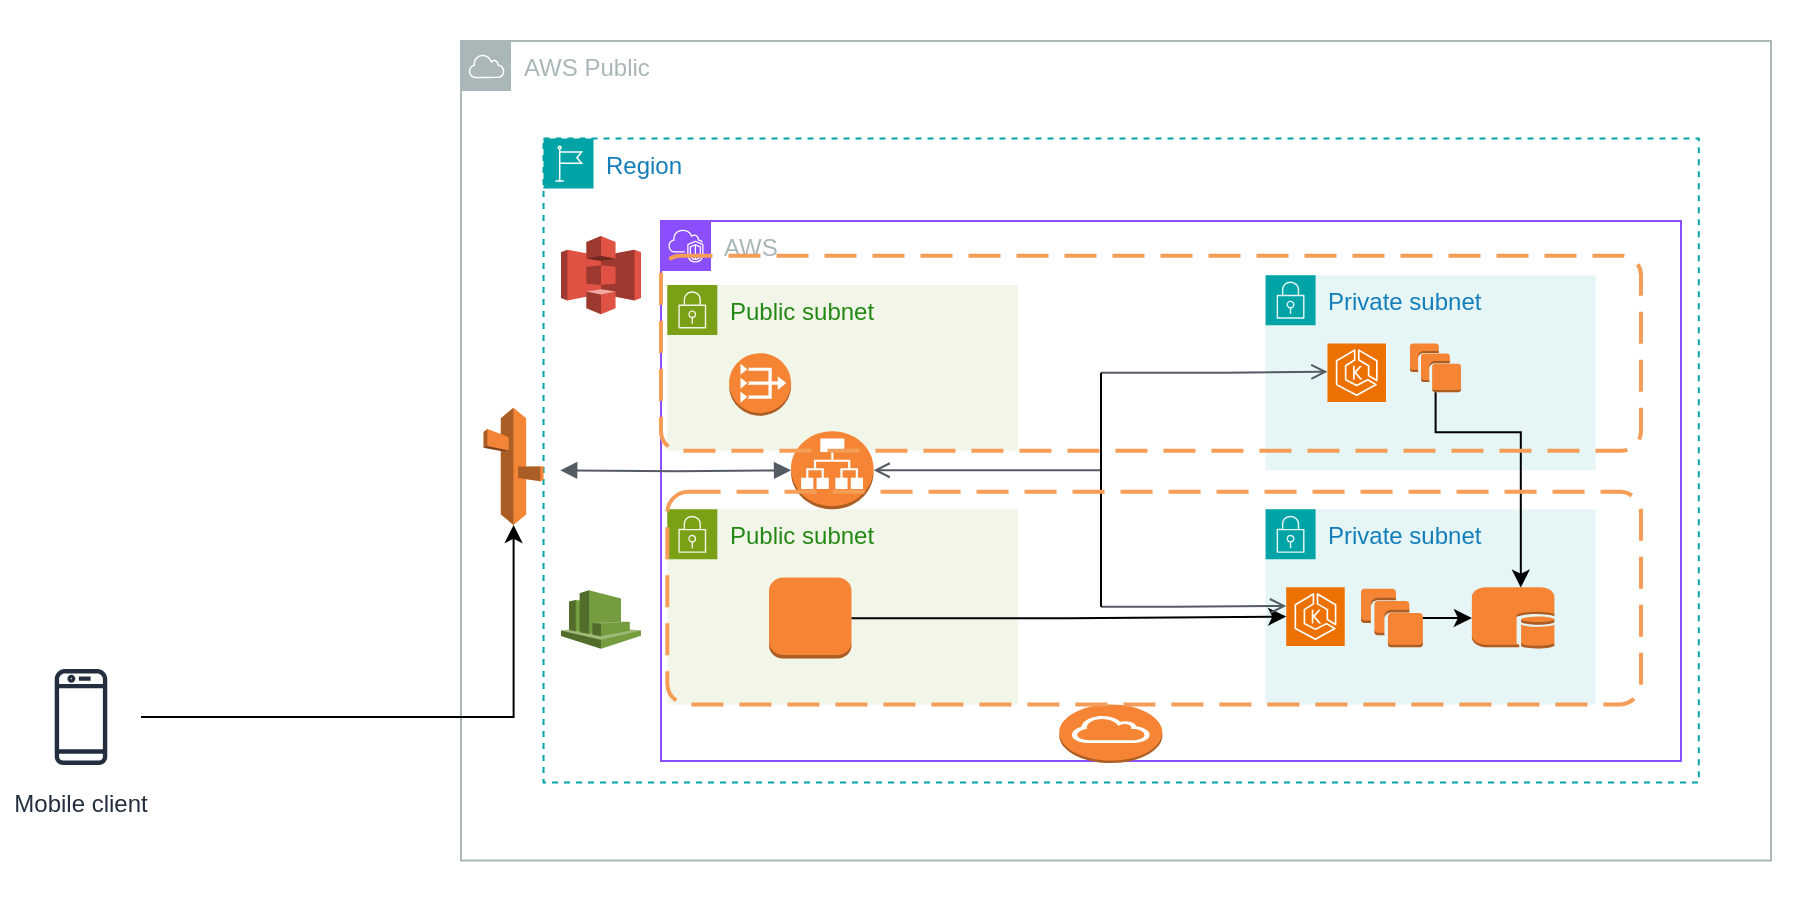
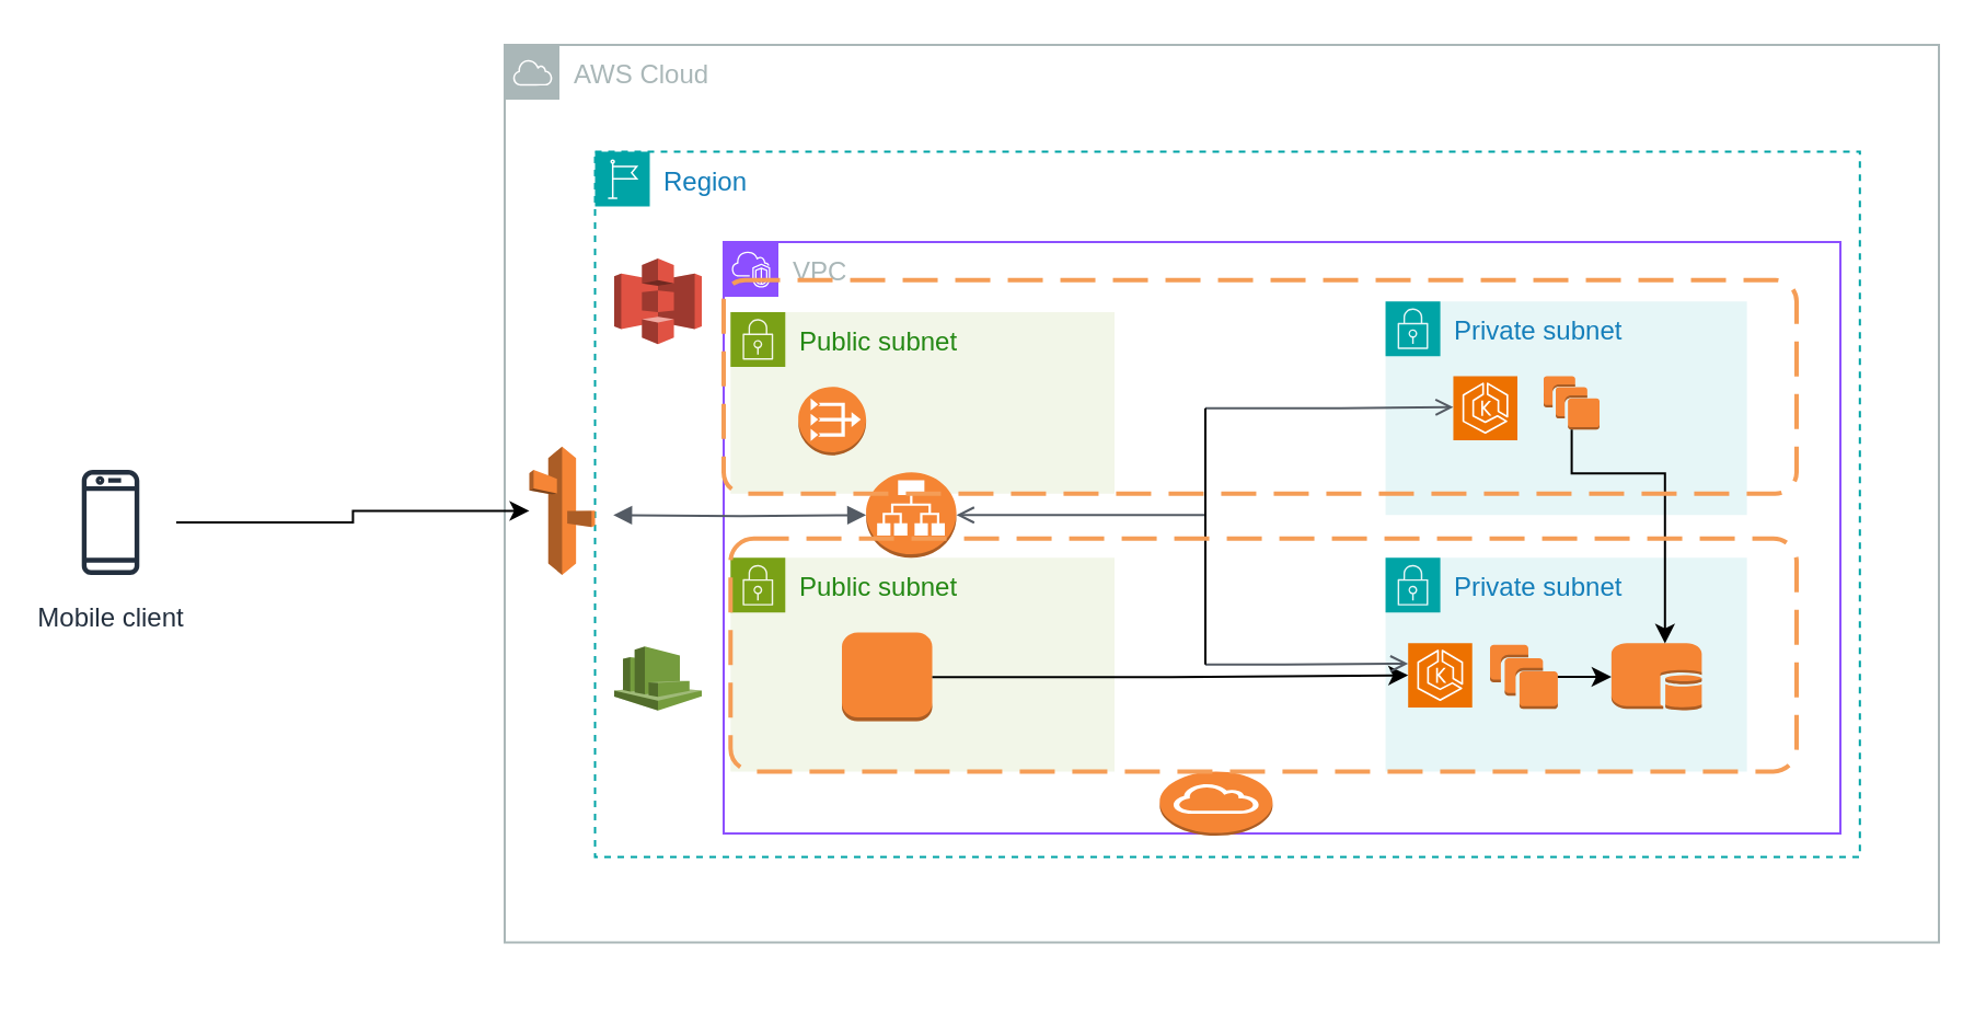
  <mxCell id="0" />
  <mxCell id="1" parent="0" />
- <mxCell id="2" value="AWS" style="points=[[0,0],[0.25,0],[0.5,0],[0.75,0],[1,0],[1,0.25],[1,0.5],[1,0.75],[1,1],[0.75,1],[0.5,1],[0.25,1],[0,1],[0,0.75],[0,0.5],[0,0.25]];outlineConnect=0;gradientColor=none;html=1;whiteSpace=wrap;fontSize=12;fontStyle=0;container=1;pointerEvents=0;collapsible=0;recursiveResize=0;shape=mxgraph.aws4.group;grIcon=mxgraph.aws4.group_vpc2;strokeColor=#8C4FFF;fillColor=none;verticalAlign=top;align=left;spacingLeft=30;fontColor=#AAB7B8;dashed=0;" vertex="1" parent="1"><mxGeometry x="330" y="110" width="510" height="270" as="geometry" /></mxCell>
+ <mxCell id="2" value="VPC" style="points=[[0,0],[0.25,0],[0.5,0],[0.75,0],[1,0],[1,0.25],[1,0.5],[1,0.75],[1,1],[0.75,1],[0.5,1],[0.25,1],[0,1],[0,0.75],[0,0.5],[0,0.25]];outlineConnect=0;gradientColor=none;html=1;whiteSpace=wrap;fontSize=12;fontStyle=0;container=1;pointerEvents=0;collapsible=0;recursiveResize=0;shape=mxgraph.aws4.group;grIcon=mxgraph.aws4.group_vpc2;strokeColor=#8C4FFF;fillColor=none;verticalAlign=top;align=left;spacingLeft=30;fontColor=#AAB7B8;dashed=0;" vertex="1" parent="1"><mxGeometry x="330" y="110" width="510" height="270" as="geometry" /></mxCell>
  <mxCell id="3" value="" style="group" vertex="1" connectable="0" parent="1"><mxGeometry x="230" y="20" width="655" height="420" as="geometry" /></mxCell>
  <mxCell id="4" value="Region" style="points=[[0,0],[0.25,0],[0.5,0],[0.75,0],[1,0],[1,0.25],[1,0.5],[1,0.75],[1,1],[0.75,1],[0.5,1],[0.25,1],[0,1],[0,0.75],[0,0.5],[0,0.25]];outlineConnect=0;gradientColor=none;html=1;whiteSpace=wrap;fontSize=12;fontStyle=0;container=1;pointerEvents=0;collapsible=0;recursiveResize=0;shape=mxgraph.aws4.group;grIcon=mxgraph.aws4.group_region;strokeColor=#00A4A6;fillColor=none;verticalAlign=top;align=left;spacingLeft=30;fontColor=#147EBA;dashed=1;" vertex="1" parent="3"><mxGeometry x="41.26" y="48.78" width="577.638" height="321.951" as="geometry" /></mxCell>
- <mxCell id="5" value="AWS Public" style="sketch=0;outlineConnect=0;gradientColor=none;html=1;whiteSpace=wrap;fontSize=12;fontStyle=0;shape=mxgraph.aws4.group;grIcon=mxgraph.aws4.group_aws_cloud;strokeColor=#AAB7B8;fillColor=none;verticalAlign=top;align=left;spacingLeft=30;fontColor=#AAB7B8;dashed=0;" vertex="1" parent="3"><mxGeometry width="655" height="409.756" as="geometry" /></mxCell>
+ <mxCell id="5" value="AWS Cloud" style="sketch=0;outlineConnect=0;gradientColor=none;html=1;whiteSpace=wrap;fontSize=12;fontStyle=0;shape=mxgraph.aws4.group;grIcon=mxgraph.aws4.group_aws_cloud;strokeColor=#AAB7B8;fillColor=none;verticalAlign=top;align=left;spacingLeft=30;fontColor=#AAB7B8;dashed=0;" vertex="1" parent="3"><mxGeometry width="655" height="409.756" as="geometry" /></mxCell>
  <mxCell id="6" value="Public subnet" style="points=[[0,0],[0.25,0],[0.5,0],[0.75,0],[1,0],[1,0.25],[1,0.5],[1,0.75],[1,1],[0.75,1],[0.5,1],[0.25,1],[0,1],[0,0.75],[0,0.5],[0,0.25]];outlineConnect=0;gradientColor=none;html=1;whiteSpace=wrap;fontSize=12;fontStyle=0;container=1;pointerEvents=0;collapsible=0;recursiveResize=0;shape=mxgraph.aws4.group;grIcon=mxgraph.aws4.group_security_group;grStroke=0;strokeColor=#7AA116;fillColor=#F2F6E8;verticalAlign=top;align=left;spacingLeft=30;fontColor=#248814;dashed=0;" vertex="1" parent="3"><mxGeometry x="103.15" y="234.146" width="175.354" height="97.561" as="geometry" /></mxCell>
  <mxCell id="7" value="Private subnet" style="points=[[0,0],[0.25,0],[0.5,0],[0.75,0],[1,0],[1,0.25],[1,0.5],[1,0.75],[1,1],[0.75,1],[0.5,1],[0.25,1],[0,1],[0,0.75],[0,0.5],[0,0.25]];outlineConnect=0;gradientColor=none;html=1;whiteSpace=wrap;fontSize=12;fontStyle=0;container=1;pointerEvents=0;collapsible=0;recursiveResize=0;shape=mxgraph.aws4.group;grIcon=mxgraph.aws4.group_security_group;grStroke=0;strokeColor=#00A4A6;fillColor=#E6F6F7;verticalAlign=top;align=left;spacingLeft=30;fontColor=#147EBA;dashed=0;" vertex="1" parent="3"><mxGeometry x="402.283" y="117.073" width="165.039" height="97.561" as="geometry" /></mxCell>
  <mxCell id="8" value="Private subnet" style="points=[[0,0],[0.25,0],[0.5,0],[0.75,0],[1,0],[1,0.25],[1,0.5],[1,0.75],[1,1],[0.75,1],[0.5,1],[0.25,1],[0,1],[0,0.75],[0,0.5],[0,0.25]];outlineConnect=0;gradientColor=none;html=1;whiteSpace=wrap;fontSize=12;fontStyle=0;container=1;pointerEvents=0;collapsible=0;recursiveResize=0;shape=mxgraph.aws4.group;grIcon=mxgraph.aws4.group_security_group;grStroke=0;strokeColor=#00A4A6;fillColor=#E6F6F7;verticalAlign=top;align=left;spacingLeft=30;fontColor=#147EBA;dashed=0;" vertex="1" parent="3"><mxGeometry x="402.283" y="234.146" width="165.039" height="97.561" as="geometry" /></mxCell>
  <mxCell id="9" value="Public subnet" style="points=[[0,0],[0.25,0],[0.5,0],[0.75,0],[1,0],[1,0.25],[1,0.5],[1,0.75],[1,1],[0.75,1],[0.5,1],[0.25,1],[0,1],[0,0.75],[0,0.5],[0,0.25]];outlineConnect=0;gradientColor=none;html=1;whiteSpace=wrap;fontSize=12;fontStyle=0;container=1;pointerEvents=0;collapsible=0;recursiveResize=0;shape=mxgraph.aws4.group;grIcon=mxgraph.aws4.group_security_group;grStroke=0;strokeColor=#7AA116;fillColor=#F2F6E8;verticalAlign=top;align=left;spacingLeft=30;fontColor=#248814;dashed=0;" vertex="1" parent="3"><mxGeometry x="103.15" y="121.951" width="175.354" height="82.927" as="geometry" /></mxCell>
  <mxCell id="10" value="" style="sketch=0;points=[[0,0,0],[0.25,0,0],[0.5,0,0],[0.75,0,0],[1,0,0],[0,1,0],[0.25,1,0],[0.5,1,0],[0.75,1,0],[1,1,0],[0,0.25,0],[0,0.5,0],[0,0.75,0],[1,0.25,0],[1,0.5,0],[1,0.75,0]];outlineConnect=0;fontColor=#232F3E;fillColor=#ED7100;strokeColor=#ffffff;dashed=0;verticalLabelPosition=bottom;verticalAlign=top;align=center;html=1;fontSize=12;fontStyle=0;aspect=fixed;shape=mxgraph.aws4.resourceIcon;resIcon=mxgraph.aws4.eks;" vertex="1" parent="3"><mxGeometry x="433.228" y="151.22" width="29.268" height="29.268" as="geometry" /></mxCell>
  <mxCell id="11" value="" style="sketch=0;points=[[0,0,0],[0.25,0,0],[0.5,0,0],[0.75,0,0],[1,0,0],[0,1,0],[0.25,1,0],[0.5,1,0],[0.75,1,0],[1,1,0],[0,0.25,0],[0,0.5,0],[0,0.75,0],[1,0.25,0],[1,0.5,0],[1,0.75,0]];outlineConnect=0;fontColor=#232F3E;fillColor=#ED7100;strokeColor=#ffffff;dashed=0;verticalLabelPosition=bottom;verticalAlign=top;align=center;html=1;fontSize=12;fontStyle=0;aspect=fixed;shape=mxgraph.aws4.resourceIcon;resIcon=mxgraph.aws4.eks;" vertex="1" parent="3"><mxGeometry x="412.598" y="273.171" width="29.268" height="29.268" as="geometry" /></mxCell>
  <mxCell id="12" value="" style="outlineConnect=0;dashed=0;verticalLabelPosition=bottom;verticalAlign=top;align=center;html=1;shape=mxgraph.aws3.instances;fillColor=#F58534;gradientColor=none;" vertex="1" parent="3"><mxGeometry x="474.49" y="151.22" width="25.51" height="24.39" as="geometry" /></mxCell>
  <mxCell id="13" value="" style="outlineConnect=0;dashed=0;verticalLabelPosition=bottom;verticalAlign=top;align=center;html=1;shape=mxgraph.aws3.instances;fillColor=#F58534;gradientColor=none;" vertex="1" parent="3"><mxGeometry x="450" y="273.902" width="30.94" height="29.268" as="geometry" /></mxCell>
  <mxCell id="14" value="" style="outlineConnect=0;dashed=0;verticalLabelPosition=bottom;verticalAlign=top;align=center;html=1;shape=mxgraph.aws3.vpc_nat_gateway;fillColor=#F58534;gradientColor=none;" vertex="1" parent="3"><mxGeometry x="134.094" y="156.098" width="30.945" height="31.22" as="geometry" /></mxCell>
  <mxCell id="15" value="" style="outlineConnect=0;dashed=0;verticalLabelPosition=bottom;verticalAlign=top;align=center;html=1;shape=mxgraph.aws3.db_on_instance;fillColor=#F58534;gradientColor=none;" vertex="1" parent="3"><mxGeometry x="505.433" y="273.171" width="41.26" height="30.732" as="geometry" /></mxCell>
  <mxCell id="16" value="" style="outlineConnect=0;dashed=0;verticalLabelPosition=bottom;verticalAlign=top;align=center;html=1;shape=mxgraph.aws3.instance;fillColor=#F58534;gradientColor=none;" vertex="1" parent="3"><mxGeometry x="154" y="268.293" width="41.26" height="40.488" as="geometry" /></mxCell>
  <mxCell id="17" value="" style="outlineConnect=0;dashed=0;verticalLabelPosition=bottom;verticalAlign=top;align=center;html=1;shape=mxgraph.aws3.internet_gateway;fillColor=#F58534;gradientColor=none;" vertex="1" parent="3"><mxGeometry x="299.13" y="331.707" width="51.57" height="29.268" as="geometry" /></mxCell>
  <mxCell id="18" value="" style="outlineConnect=0;dashed=0;verticalLabelPosition=bottom;verticalAlign=top;align=center;html=1;shape=mxgraph.aws3.application_load_balancer;fillColor=#F58534;gradientColor=none;" vertex="1" parent="3"><mxGeometry x="165.039" y="195.122" width="41.26" height="39.024" as="geometry" /></mxCell>
  <mxCell id="19" value="" style="outlineConnect=0;dashed=0;verticalLabelPosition=bottom;verticalAlign=top;align=center;html=1;shape=mxgraph.aws3.route_53;fillColor=#F58536;gradientColor=none;" vertex="1" parent="3"><mxGeometry x="11.26" y="183.415" width="30" height="58.537" as="geometry" /></mxCell>
  <mxCell id="20" value="" style="edgeStyle=orthogonalEdgeStyle;html=1;endArrow=block;elbow=vertical;startArrow=block;startFill=1;endFill=1;strokeColor=#545B64;rounded=0;entryX=0;entryY=0.5;entryDx=0;entryDy=0;entryPerimeter=0;" edge="1" parent="3" target="18"><mxGeometry width="100" relative="1" as="geometry"><mxPoint x="49.57" y="214.634" as="sourcePoint" /><mxPoint x="149.57" y="214.634" as="targetPoint" /></mxGeometry></mxCell>
  <mxCell id="21" style="edgeStyle=orthogonalEdgeStyle;rounded=0;orthogonalLoop=1;jettySize=auto;html=1;entryX=0;entryY=0.5;entryDx=0;entryDy=0;entryPerimeter=0;" edge="1" parent="3" source="16" target="11"><mxGeometry relative="1" as="geometry" /></mxCell>
  <mxCell id="22" style="edgeStyle=orthogonalEdgeStyle;rounded=0;orthogonalLoop=1;jettySize=auto;html=1;entryX=0.809;entryY=0.667;entryDx=0;entryDy=0;entryPerimeter=0;" edge="1" parent="3" source="12" target="5"><mxGeometry relative="1" as="geometry" /></mxCell>
  <mxCell id="23" style="edgeStyle=orthogonalEdgeStyle;rounded=0;orthogonalLoop=1;jettySize=auto;html=1;entryX=0;entryY=0.5;entryDx=0;entryDy=0;entryPerimeter=0;" edge="1" parent="3" source="13" target="15"><mxGeometry relative="1" as="geometry" /></mxCell>
  <mxCell id="24" value="" style="edgeStyle=orthogonalEdgeStyle;html=1;endArrow=none;elbow=vertical;startArrow=open;startFill=0;strokeColor=#545B64;rounded=0;" edge="1" parent="3"><mxGeometry width="100" relative="1" as="geometry"><mxPoint x="206.3" y="214.634" as="sourcePoint" /><mxPoint x="320" y="214.634" as="targetPoint" /></mxGeometry></mxCell>
  <mxCell id="25" value="" style="edgeStyle=orthogonalEdgeStyle;html=1;endArrow=open;elbow=vertical;startArrow=none;endFill=0;strokeColor=#545B64;rounded=0;" edge="1" parent="3"><mxGeometry width="100" relative="1" as="geometry"><mxPoint x="320" y="165.854" as="sourcePoint" /><mxPoint x="433.23" y="165.366" as="targetPoint" /><Array as="points"><mxPoint x="382" y="165.854" /></Array></mxGeometry></mxCell>
  <mxCell id="26" value="" style="edgeStyle=orthogonalEdgeStyle;html=1;endArrow=open;elbow=vertical;startArrow=none;endFill=0;strokeColor=#545B64;rounded=0;" edge="1" parent="3"><mxGeometry width="100" relative="1" as="geometry"><mxPoint x="320" y="282.927" as="sourcePoint" /><mxPoint x="412.6" y="282.439" as="targetPoint" /><Array as="points"><mxPoint x="356.37" y="282.927" /></Array></mxGeometry></mxCell>
  <mxCell id="27" value="" style="endArrow=none;html=1;rounded=0;" edge="1" parent="3"><mxGeometry width="50" height="50" relative="1" as="geometry"><mxPoint x="320" y="282.927" as="sourcePoint" /><mxPoint x="320" y="165.854" as="targetPoint" /></mxGeometry></mxCell>
  <mxCell id="28" value="" style="rounded=1;arcSize=10;dashed=1;strokeColor=#F59D56;fillColor=none;gradientColor=none;dashPattern=8 4;strokeWidth=2;" vertex="1" parent="3"><mxGeometry x="100" y="107.317" width="490" height="97.561" as="geometry" /></mxCell>
  <mxCell id="29" value="" style="rounded=1;arcSize=10;dashed=1;strokeColor=#F59D56;fillColor=none;gradientColor=none;dashPattern=8 4;strokeWidth=2;" vertex="1" parent="3"><mxGeometry x="103.15" y="225.366" width="486.85" height="106.341" as="geometry" /></mxCell>
  <mxCell id="30" value="" style="outlineConnect=0;dashed=0;verticalLabelPosition=bottom;verticalAlign=top;align=center;html=1;shape=mxgraph.aws3.s3;fillColor=#E05243;gradientColor=none;" vertex="1" parent="3"><mxGeometry x="50" y="97.561" width="40" height="39.024" as="geometry" /></mxCell>
  <mxCell id="31" value="" style="outlineConnect=0;dashed=0;verticalLabelPosition=bottom;verticalAlign=top;align=center;html=1;shape=mxgraph.aws3.cloudwatch;fillColor=#759C3E;gradientColor=none;" vertex="1" parent="3"><mxGeometry x="50" y="274.634" width="40" height="29.268" as="geometry" /></mxCell>
  <mxCell id="32" style="edgeStyle=orthogonalEdgeStyle;rounded=0;orthogonalLoop=1;jettySize=auto;html=1;" edge="1" parent="1" source="33" target="19"><mxGeometry relative="1" as="geometry" /></mxCell>
- <mxCell id="33" value="Mobile client" style="sketch=0;outlineConnect=0;fontColor=#232F3E;gradientColor=none;strokeColor=#232F3E;fillColor=#ffffff;dashed=0;verticalLabelPosition=bottom;verticalAlign=top;align=center;html=1;fontSize=12;fontStyle=0;aspect=fixed;shape=mxgraph.aws4.resourceIcon;resIcon=mxgraph.aws4.mobile_client;" vertex="1" parent="1"><mxGeometry x="10" y="328" width="60" height="60" as="geometry" /></mxCell>
+ <mxCell id="33" value="Mobile client" style="sketch=0;outlineConnect=0;fontColor=#232F3E;gradientColor=none;strokeColor=#232F3E;fillColor=#ffffff;dashed=0;verticalLabelPosition=bottom;verticalAlign=top;align=center;html=1;fontSize=12;fontStyle=0;aspect=fixed;shape=mxgraph.aws4.resourceIcon;resIcon=mxgraph.aws4.mobile_client;" vertex="1" parent="1"><mxGeometry x="20" y="208" width="60" height="60" as="geometry" /></mxCell>
